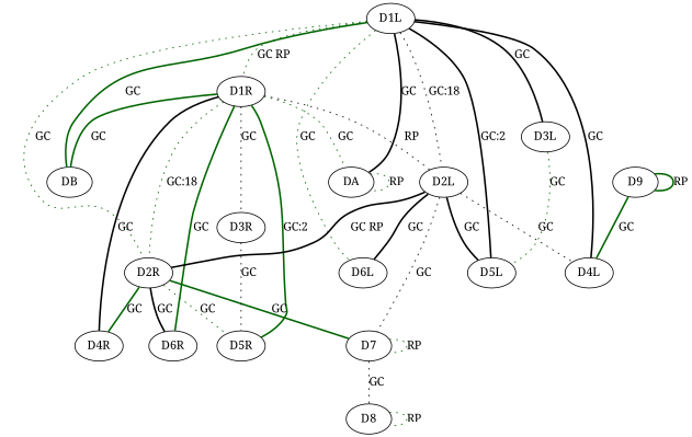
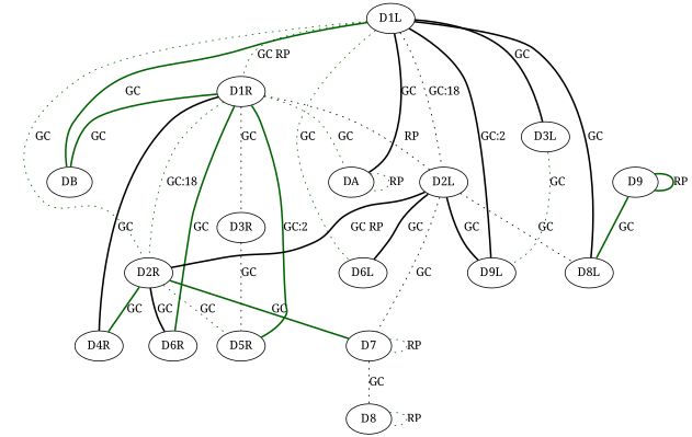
  graph {
    fontname="Noto Serif"
    node [fontname="Noto Serif"]
    edge [color=darkgreen fontname="Noto Serif" style=dotted]
    D1L
    D1R
    D2L
    D2R
-   D5L
+   D5L [label=D9L]
    DA
    D3L
-   D4L
+   D4L [label=D8L]
    D6L
    DB
    D5R
    D3R
    D4R
    D6R
    D7
    D8
    D9
    D1L -- D1R [label="GC RP"]
    D1L -- D2L [color=black label="GC:18"]
    D1L -- D2R [label=GC]
    D1L -- D5L [color=black label="GC:2" style=bold]
    D1L -- DA [color=black label=GC style=bold]
    D1L -- D3L [color=black label=GC style=bold]
    D1L -- D4L [color=black label=GC style=bold]
    D1L -- D6L [label=GC width=1.0]
    D1L -- DB [label=GC style=bold]
    D1R -- D2L [color=black label=RP]
    D1R -- D2R [label="GC:18"]
    D1R -- DA [label=GC]
    D1R -- DB [label=GC style=bold]
    D1R -- D5R [label="GC:2" style=bold]
    D1R -- D3R [color=black label=GC]
    D1R -- D4R [color=black label=GC style=bold]
    D1R -- D6R [label=GC style=bold]
    D2L -- D2R [color=black label="GC RP" style=bold]
    D2L -- D5L [color=black label=GC style=bold]
    D2L -- D4L [color=black label=GC]
    D2L -- D6L [color=black label=GC style=bold]
    D2L -- D7 [color=black label=GC]
    D2R -- D5R [label=GC]
    D2R -- D4R [label=GC style=bold]
    D2R -- D6R [color=black label=GC style=bold]
    D2R -- D7 [label=GC style=bold]
    DA -- DA [label=RP]
    D3L -- D5L [label=GC]
    D3R -- D5R [color=black label=GC]
    D7 -- D7 [label=RP]
    D7 -- D8 [color=black label=GC]
    D8 -- D8 [label=RP]
    D9 -- D4L [label=GC style=bold]
    D9 -- D9 [label=RP style=bold]
  }
